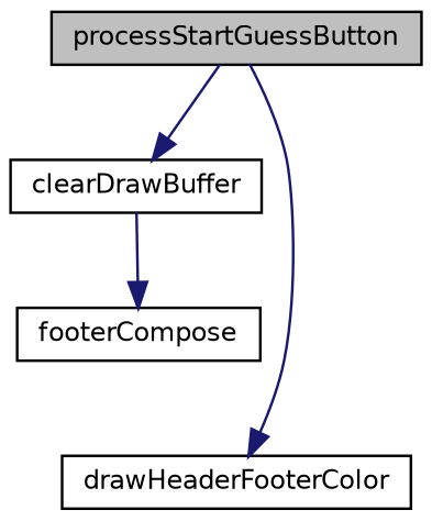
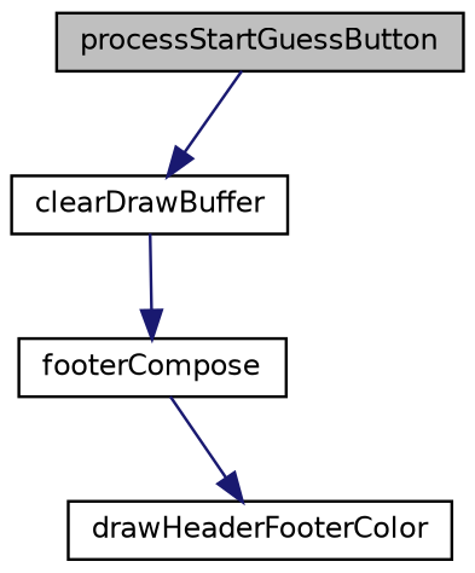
  digraph {
    rankdir=TB
    node [color=black fillcolor=white fontname=Helvetica fontsize=10 shape=record style=filled]
    edge [color=midnightblue fontname=Helvetica fontsize=10 labelfontname=Helvetica labelfontsize=10 style=solid]
    n1 [fillcolor=grey75 fontcolor=black height=0.2 label=processStartGuessButton width=0.4]
    n2 [height=0.2 label=clearDrawBuffer width=0.4]
    n3 [height=0.2 label=footerCompose width=0.4]
    n4 [height=0.2 label=drawHeaderFooterColor width=0.4]
    n1 -> n2
    n2 -> n3
-   n1 -> n4
+   n3 -> n4
  }
